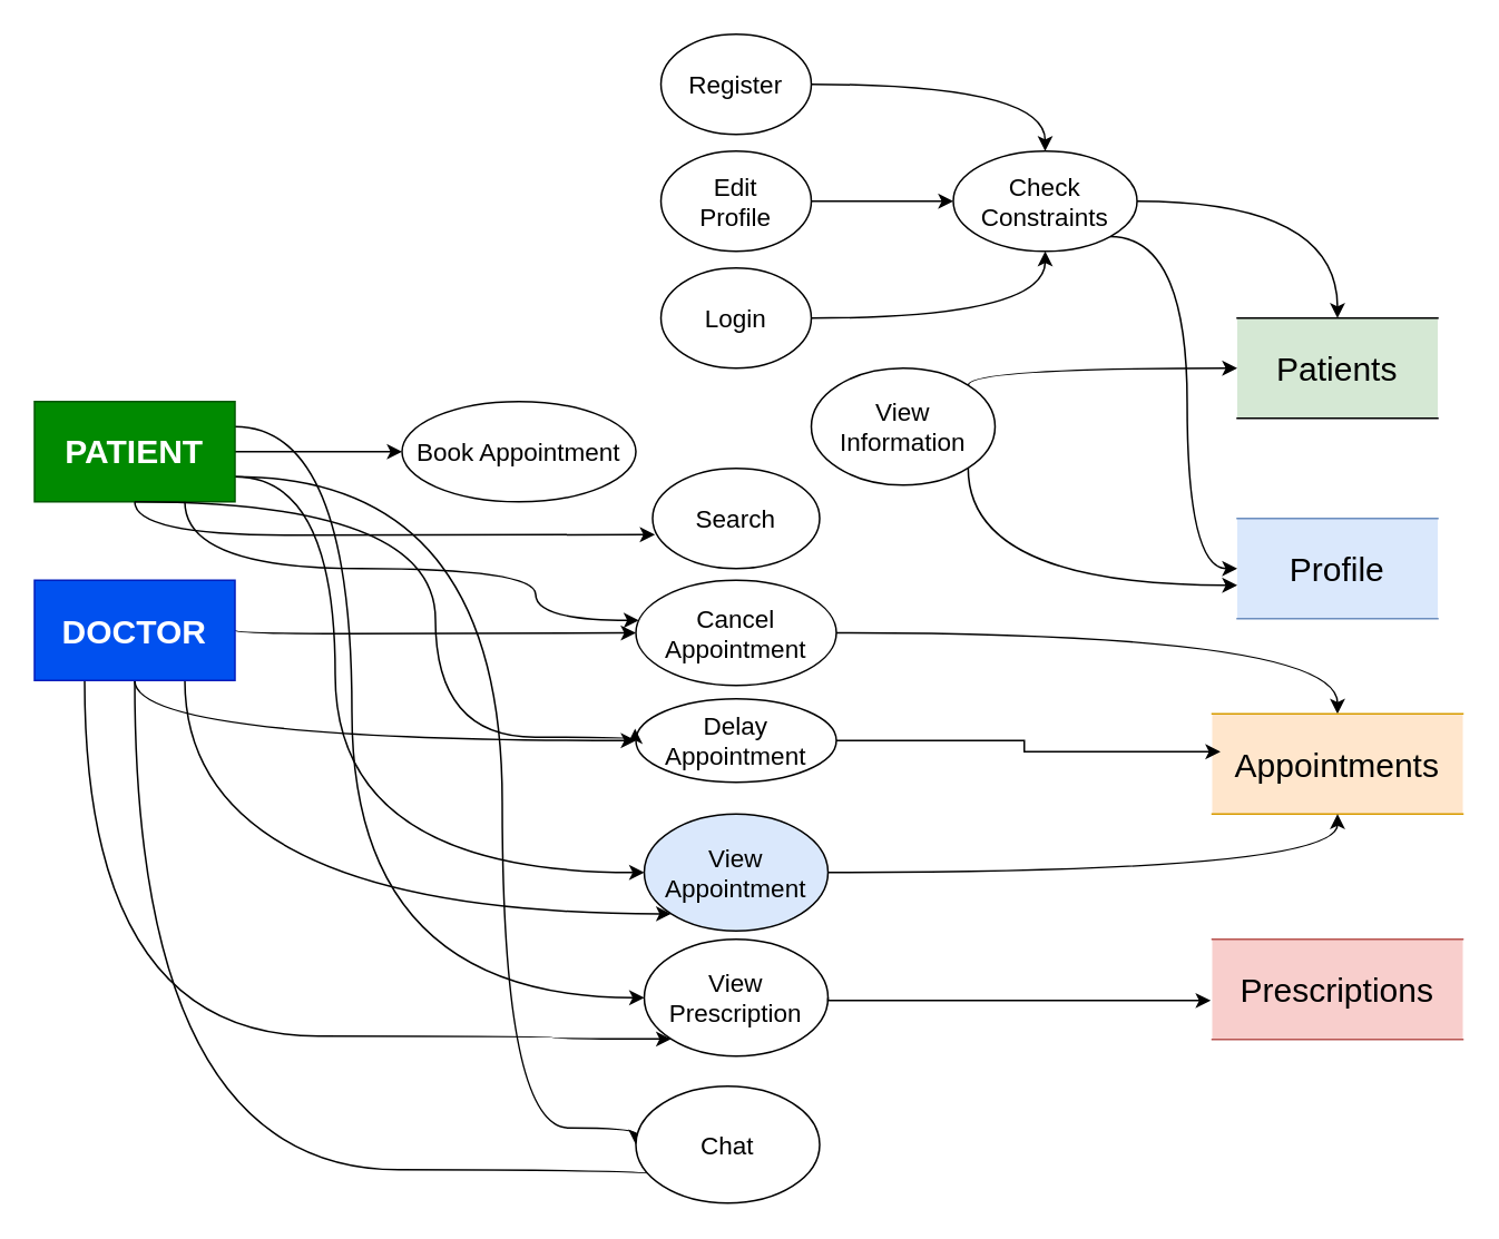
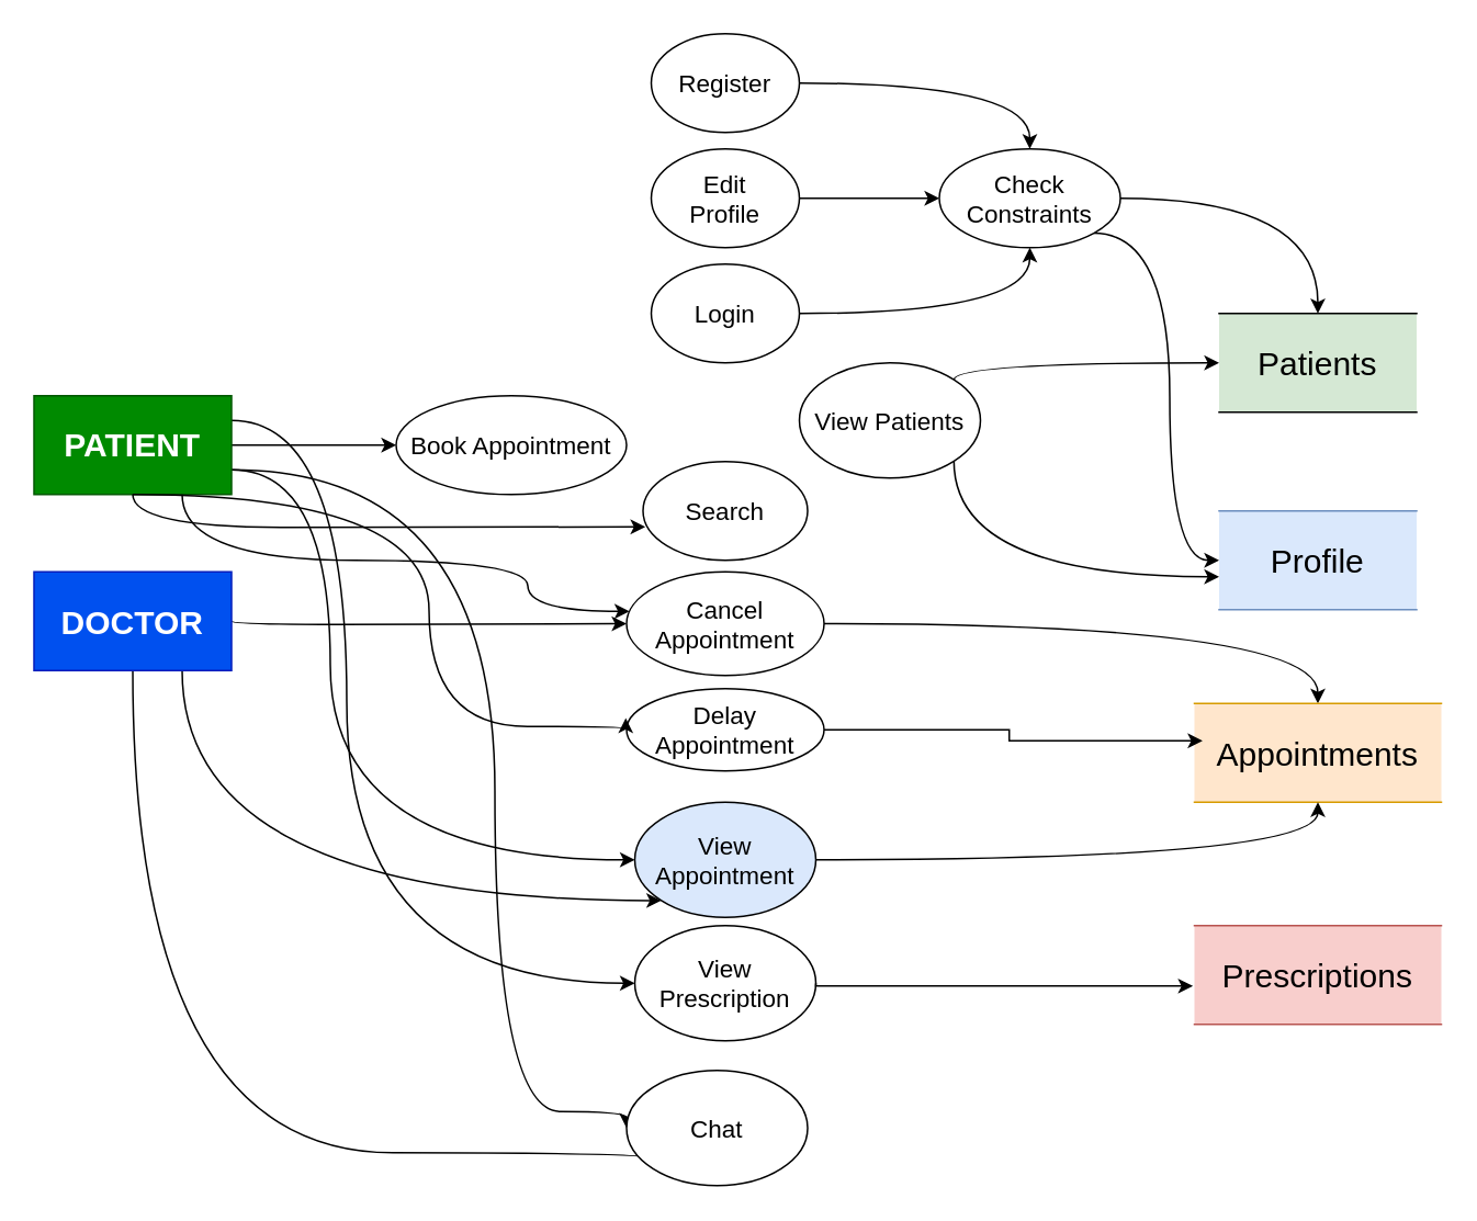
  <mxCell id="0" />
  <mxCell id="1" parent="0" />
  <mxCell id="2" style="edgeStyle=orthogonalEdgeStyle;rounded=0;orthogonalLoop=1;jettySize=auto;html=1;exitX=1;exitY=0.5;exitDx=0;exitDy=0;strokeColor=default;fontSize=16;" parent="1" source="6" target="18" edge="1"><mxGeometry relative="1" as="geometry" /></mxCell>
  <mxCell id="3" style="edgeStyle=orthogonalEdgeStyle;rounded=0;orthogonalLoop=1;jettySize=auto;html=1;exitX=1;exitY=0.75;exitDx=0;exitDy=0;entryX=0;entryY=0.5;entryDx=0;entryDy=0;curved=1;" parent="1" source="6" target="36" edge="1"><mxGeometry relative="1" as="geometry"><Array as="points"><mxPoint x="200" y="285" /><mxPoint x="200" y="522" /></Array></mxGeometry></mxCell>
  <mxCell id="4" style="edgeStyle=orthogonalEdgeStyle;rounded=0;orthogonalLoop=1;jettySize=auto;html=1;exitX=1;exitY=0.75;exitDx=0;exitDy=0;entryX=0;entryY=0.5;entryDx=0;entryDy=0;curved=1;" parent="1" source="6" target="22" edge="1"><mxGeometry relative="1" as="geometry"><Array as="points"><mxPoint x="300" y="285" /><mxPoint x="300" y="675" /></Array></mxGeometry></mxCell>
  <mxCell id="5" style="edgeStyle=orthogonalEdgeStyle;rounded=0;orthogonalLoop=1;jettySize=auto;html=1;exitX=1;exitY=0.25;exitDx=0;exitDy=0;entryX=0;entryY=0.5;entryDx=0;entryDy=0;curved=1;" parent="1" source="6" target="21" edge="1"><mxGeometry relative="1" as="geometry"><Array as="points"><mxPoint x="210" y="255" /><mxPoint x="210" y="597" /></Array></mxGeometry></mxCell>
  <mxCell id="6" value="&lt;h2&gt;&lt;font style=&quot;font-size: 20px;&quot;&gt;PATIENT&lt;/font&gt;&lt;/h2&gt;" style="rounded=0;whiteSpace=wrap;html=1;fillColor=#008a00;fontColor=#ffffff;strokeColor=#005700;" parent="1" vertex="1"><mxGeometry x="20" y="240" width="120" height="60" as="geometry" /></mxCell>
  <mxCell id="7" style="edgeStyle=orthogonalEdgeStyle;rounded=0;orthogonalLoop=1;jettySize=auto;html=1;exitX=1;exitY=0.5;exitDx=0;exitDy=0;entryX=0;entryY=0.5;entryDx=0;entryDy=0;curved=1;" parent="1" source="12" target="20" edge="1"><mxGeometry relative="1" as="geometry"><Array as="points"><mxPoint x="140" y="379" /><mxPoint x="270" y="379" /></Array></mxGeometry></mxCell>
- <mxCell id="8" style="edgeStyle=orthogonalEdgeStyle;rounded=0;orthogonalLoop=1;jettySize=auto;html=1;exitX=0.5;exitY=1;exitDx=0;exitDy=0;entryX=0;entryY=0.5;entryDx=0;entryDy=0;curved=1;" parent="1" source="12" target="26" edge="1"><mxGeometry relative="1" as="geometry" /></mxCell>
  <mxCell id="9" style="edgeStyle=orthogonalEdgeStyle;rounded=0;orthogonalLoop=1;jettySize=auto;html=1;exitX=0.75;exitY=1;exitDx=0;exitDy=0;entryX=0;entryY=1;entryDx=0;entryDy=0;curved=1;" parent="1" source="12" target="36" edge="1"><mxGeometry relative="1" as="geometry"><Array as="points"><mxPoint x="110" y="547" /></Array></mxGeometry></mxCell>
  <mxCell id="10" style="edgeStyle=orthogonalEdgeStyle;rounded=0;orthogonalLoop=1;jettySize=auto;html=1;exitX=0.5;exitY=1;exitDx=0;exitDy=0;entryX=0;entryY=1;entryDx=0;entryDy=0;curved=1;" parent="1" source="12" target="22" edge="1"><mxGeometry relative="1" as="geometry"><Array as="points"><mxPoint x="80" y="700" /></Array></mxGeometry></mxCell>
- <mxCell id="11" style="edgeStyle=orthogonalEdgeStyle;rounded=0;orthogonalLoop=1;jettySize=auto;html=1;exitX=0.25;exitY=1;exitDx=0;exitDy=0;entryX=0;entryY=1;entryDx=0;entryDy=0;curved=1;" parent="1" source="12" target="21" edge="1"><mxGeometry relative="1" as="geometry"><Array as="points"><mxPoint x="50" y="620" /><mxPoint x="330" y="620" /><mxPoint x="330" y="622" /></Array></mxGeometry></mxCell>
  <mxCell id="12" value="&lt;font style=&quot;font-size: 20px;&quot;&gt;&lt;b&gt;DOCTOR&lt;/b&gt;&lt;/font&gt;" style="rounded=0;whiteSpace=wrap;html=1;fillColor=#0050ef;fontColor=#ffffff;strokeColor=#001DBC;" parent="1" vertex="1"><mxGeometry x="20" y="347" width="120" height="60" as="geometry" /></mxCell>
  <mxCell id="13" style="edgeStyle=orthogonalEdgeStyle;rounded=0;orthogonalLoop=1;jettySize=auto;html=1;exitX=1;exitY=0.5;exitDx=0;exitDy=0;entryX=0.5;entryY=0;entryDx=0;entryDy=0;curved=1;" parent="1" source="14" target="34" edge="1"><mxGeometry relative="1" as="geometry" /></mxCell>
  <mxCell id="14" value="&lt;font style=&quot;font-size: 15px;&quot;&gt;Register&lt;/font&gt;" style="ellipse;whiteSpace=wrap;html=1;" parent="1" vertex="1"><mxGeometry x="395" y="20" width="90" height="60" as="geometry" /></mxCell>
  <mxCell id="15" style="edgeStyle=orthogonalEdgeStyle;rounded=0;orthogonalLoop=1;jettySize=auto;html=1;exitX=1;exitY=0.5;exitDx=0;exitDy=0;entryX=0.5;entryY=1;entryDx=0;entryDy=0;curved=1;" parent="1" source="16" target="34" edge="1"><mxGeometry relative="1" as="geometry" /></mxCell>
  <mxCell id="16" value="&lt;font style=&quot;font-size: 15px;&quot;&gt;Login&lt;/font&gt;" style="ellipse;whiteSpace=wrap;html=1;" parent="1" vertex="1"><mxGeometry x="395" y="160" width="90" height="60" as="geometry" /></mxCell>
  <mxCell id="17" value="&lt;font style=&quot;font-size: 15px;&quot;&gt;Search&lt;/font&gt;" style="ellipse;whiteSpace=wrap;html=1;" parent="1" vertex="1"><mxGeometry x="390" y="280" width="100" height="60" as="geometry" /></mxCell>
  <mxCell id="18" value="&lt;font style=&quot;font-size: 15px;&quot;&gt;Book Appointment&lt;/font&gt;" style="ellipse;whiteSpace=wrap;html=1;" parent="1" vertex="1"><mxGeometry x="240" y="240" width="140" height="60" as="geometry" /></mxCell>
  <mxCell id="19" style="edgeStyle=orthogonalEdgeStyle;rounded=0;orthogonalLoop=1;jettySize=auto;html=1;exitX=1;exitY=0.5;exitDx=0;exitDy=0;entryX=0.5;entryY=0;entryDx=0;entryDy=0;curved=1;" parent="1" source="20" target="29" edge="1"><mxGeometry relative="1" as="geometry" /></mxCell>
  <mxCell id="20" value="&lt;span style=&quot;font-size: 15px;&quot;&gt;Cancel Appointment&lt;/span&gt;" style="ellipse;whiteSpace=wrap;html=1;" parent="1" vertex="1"><mxGeometry x="380" y="347" width="120" height="63" as="geometry" /></mxCell>
  <mxCell id="21" value="&lt;span style=&quot;font-size: 15px;&quot;&gt;View Prescription&lt;/span&gt;" style="ellipse;whiteSpace=wrap;html=1;" parent="1" vertex="1"><mxGeometry x="385" y="562" width="110" height="70" as="geometry" /></mxCell>
  <mxCell id="22" value="&lt;span style=&quot;font-size: 15px;&quot;&gt;Chat&lt;/span&gt;" style="ellipse;whiteSpace=wrap;html=1;" parent="1" vertex="1"><mxGeometry x="380" y="650" width="110" height="70" as="geometry" /></mxCell>
  <mxCell id="23" style="edgeStyle=orthogonalEdgeStyle;rounded=0;orthogonalLoop=1;jettySize=auto;html=1;exitX=1;exitY=0;exitDx=0;exitDy=0;entryX=0;entryY=0.5;entryDx=0;entryDy=0;curved=1;" parent="1" source="25" target="27" edge="1"><mxGeometry relative="1" as="geometry"><Array as="points"><mxPoint x="579" y="220" /></Array></mxGeometry></mxCell>
  <mxCell id="24" style="edgeStyle=orthogonalEdgeStyle;rounded=0;orthogonalLoop=1;jettySize=auto;html=1;exitX=1;exitY=1;exitDx=0;exitDy=0;curved=1;entryX=0;entryY=0.667;entryDx=0;entryDy=0;entryPerimeter=0;" parent="1" source="25" target="28" edge="1"><mxGeometry relative="1" as="geometry"><mxPoint x="700" y="370" as="targetPoint" /><Array as="points"><mxPoint x="579" y="350" /></Array></mxGeometry></mxCell>
- <mxCell id="25" value="&lt;font style=&quot;font-size: 15px;&quot;&gt;View Information&lt;/font&gt;" style="ellipse;whiteSpace=wrap;html=1;" parent="1" vertex="1"><mxGeometry x="485" y="220" width="110" height="70" as="geometry" /></mxCell>
+ <mxCell id="25" value="&lt;font style=&quot;font-size: 15px;&quot;&gt;View Patients&lt;/font&gt;" style="ellipse;whiteSpace=wrap;html=1;" parent="1" vertex="1"><mxGeometry x="485" y="220" width="110" height="70" as="geometry" /></mxCell>
  <mxCell id="26" value="&lt;span style=&quot;font-size: 15px;&quot;&gt;Delay Appointment&lt;/span&gt;" style="ellipse;whiteSpace=wrap;html=1;" parent="1" vertex="1"><mxGeometry x="380" y="418" width="120" height="50" as="geometry" /></mxCell>
  <mxCell id="27" value="&lt;font style=&quot;font-size: 20px;&quot;&gt;Patients&lt;/font&gt;" style="shape=partialRectangle;whiteSpace=wrap;html=1;left=0;right=0;fillColor=#d5e8d4;strokeColor=#000000;fillStyle=auto;" parent="1" vertex="1"><mxGeometry x="740" y="190" width="120" height="60" as="geometry" /></mxCell>
  <mxCell id="28" value="&lt;font style=&quot;font-size: 20px;&quot;&gt;Profile&lt;/font&gt;" style="shape=partialRectangle;whiteSpace=wrap;html=1;left=0;right=0;fillColor=#dae8fc;strokeColor=#6c8ebf;fillStyle=auto;" parent="1" vertex="1"><mxGeometry x="740" y="310" width="120" height="60" as="geometry" /></mxCell>
  <mxCell id="29" value="&lt;font style=&quot;font-size: 20px;&quot;&gt;Appointments&lt;/font&gt;" style="shape=partialRectangle;whiteSpace=wrap;html=1;left=0;right=0;fillColor=#ffe6cc;strokeColor=#d79b00;fillStyle=auto;" parent="1" vertex="1"><mxGeometry x="725" y="427" width="150" height="60" as="geometry" /></mxCell>
  <mxCell id="30" style="edgeStyle=orthogonalEdgeStyle;rounded=0;orthogonalLoop=1;jettySize=auto;html=1;exitX=1;exitY=0.5;exitDx=0;exitDy=0;entryX=0;entryY=0.5;entryDx=0;entryDy=0;" parent="1" source="31" target="34" edge="1"><mxGeometry relative="1" as="geometry" /></mxCell>
  <mxCell id="31" value="&lt;font style=&quot;font-size: 15px;&quot;&gt;Edit&lt;/font&gt;&lt;div&gt;&lt;font style=&quot;font-size: 15px;&quot;&gt;Profile&lt;/font&gt;&lt;/div&gt;" style="ellipse;whiteSpace=wrap;html=1;" parent="1" vertex="1"><mxGeometry x="395" y="90" width="90" height="60" as="geometry" /></mxCell>
  <mxCell id="32" style="edgeStyle=orthogonalEdgeStyle;rounded=0;orthogonalLoop=1;jettySize=auto;html=1;exitX=1;exitY=0.5;exitDx=0;exitDy=0;entryX=0.5;entryY=0;entryDx=0;entryDy=0;curved=1;" parent="1" source="34" target="27" edge="1"><mxGeometry relative="1" as="geometry" /></mxCell>
  <mxCell id="33" style="edgeStyle=orthogonalEdgeStyle;rounded=0;orthogonalLoop=1;jettySize=auto;html=1;exitX=1;exitY=1;exitDx=0;exitDy=0;entryX=0;entryY=0.5;entryDx=0;entryDy=0;curved=1;" parent="1" source="34" target="28" edge="1"><mxGeometry relative="1" as="geometry" /></mxCell>
  <mxCell id="34" value="&lt;font style=&quot;font-size: 15px;&quot;&gt;Check Constraints&lt;/font&gt;" style="ellipse;whiteSpace=wrap;html=1;" parent="1" vertex="1"><mxGeometry x="570" y="90" width="110" height="60" as="geometry" /></mxCell>
  <mxCell id="35" style="edgeStyle=orthogonalEdgeStyle;rounded=0;orthogonalLoop=1;jettySize=auto;html=1;exitX=1;exitY=0.5;exitDx=0;exitDy=0;entryX=0.5;entryY=1;entryDx=0;entryDy=0;curved=1;" edge="1" parent="1" source="36" target="29"><mxGeometry relative="1" as="geometry" /></mxCell>
  <mxCell id="36" value="&lt;font style=&quot;font-size: 15px;&quot;&gt;View Appointment&lt;/font&gt;" style="ellipse;whiteSpace=wrap;html=1;fillColor=#dae8fc;" parent="1" vertex="1"><mxGeometry x="385" y="487" width="110" height="70" as="geometry" /></mxCell>
  <mxCell id="37" style="edgeStyle=orthogonalEdgeStyle;rounded=0;orthogonalLoop=1;jettySize=auto;html=1;exitX=1;exitY=0.5;exitDx=0;exitDy=0;entryX=0.033;entryY=0.378;entryDx=0;entryDy=0;entryPerimeter=0;" parent="1" source="26" target="29" edge="1"><mxGeometry relative="1" as="geometry" /></mxCell>
  <mxCell id="38" style="edgeStyle=orthogonalEdgeStyle;rounded=0;orthogonalLoop=1;jettySize=auto;html=1;exitX=0.5;exitY=1;exitDx=0;exitDy=0;entryX=0.014;entryY=0.661;entryDx=0;entryDy=0;entryPerimeter=0;curved=1;" edge="1" parent="1" source="6" target="17"><mxGeometry relative="1" as="geometry" /></mxCell>
  <mxCell id="39" style="edgeStyle=orthogonalEdgeStyle;rounded=0;orthogonalLoop=1;jettySize=auto;html=1;exitX=0.75;exitY=1;exitDx=0;exitDy=0;curved=1;" edge="1" parent="1" source="6" target="20"><mxGeometry relative="1" as="geometry"><Array as="points"><mxPoint x="110" y="340" /><mxPoint x="320" y="340" /><mxPoint x="320" y="371" /></Array></mxGeometry></mxCell>
  <mxCell id="40" style="edgeStyle=orthogonalEdgeStyle;rounded=0;orthogonalLoop=1;jettySize=auto;html=1;exitX=0.5;exitY=1;exitDx=0;exitDy=0;entryX=-0.004;entryY=0.358;entryDx=0;entryDy=0;entryPerimeter=0;curved=1;" edge="1" parent="1" source="6" target="26"><mxGeometry relative="1" as="geometry"><Array as="points"><mxPoint x="260" y="300" /><mxPoint x="260" y="441" /></Array></mxGeometry></mxCell>
  <mxCell id="41" value="&lt;font style=&quot;font-size: 20px;&quot;&gt;Prescriptions&lt;/font&gt;" style="shape=partialRectangle;whiteSpace=wrap;html=1;left=0;right=0;fillStyle=auto;fillColor=#f8cecc;strokeColor=#b85450;" vertex="1" parent="1"><mxGeometry x="725" y="562" width="150" height="60" as="geometry" /></mxCell>
  <mxCell id="42" style="edgeStyle=orthogonalEdgeStyle;rounded=0;orthogonalLoop=1;jettySize=auto;html=1;exitX=1;exitY=0.5;exitDx=0;exitDy=0;entryX=-0.006;entryY=0.612;entryDx=0;entryDy=0;entryPerimeter=0;startSize=5;" edge="1" parent="1" source="21" target="41"><mxGeometry relative="1" as="geometry"><Array as="points"><mxPoint x="495" y="599" /></Array></mxGeometry></mxCell>
